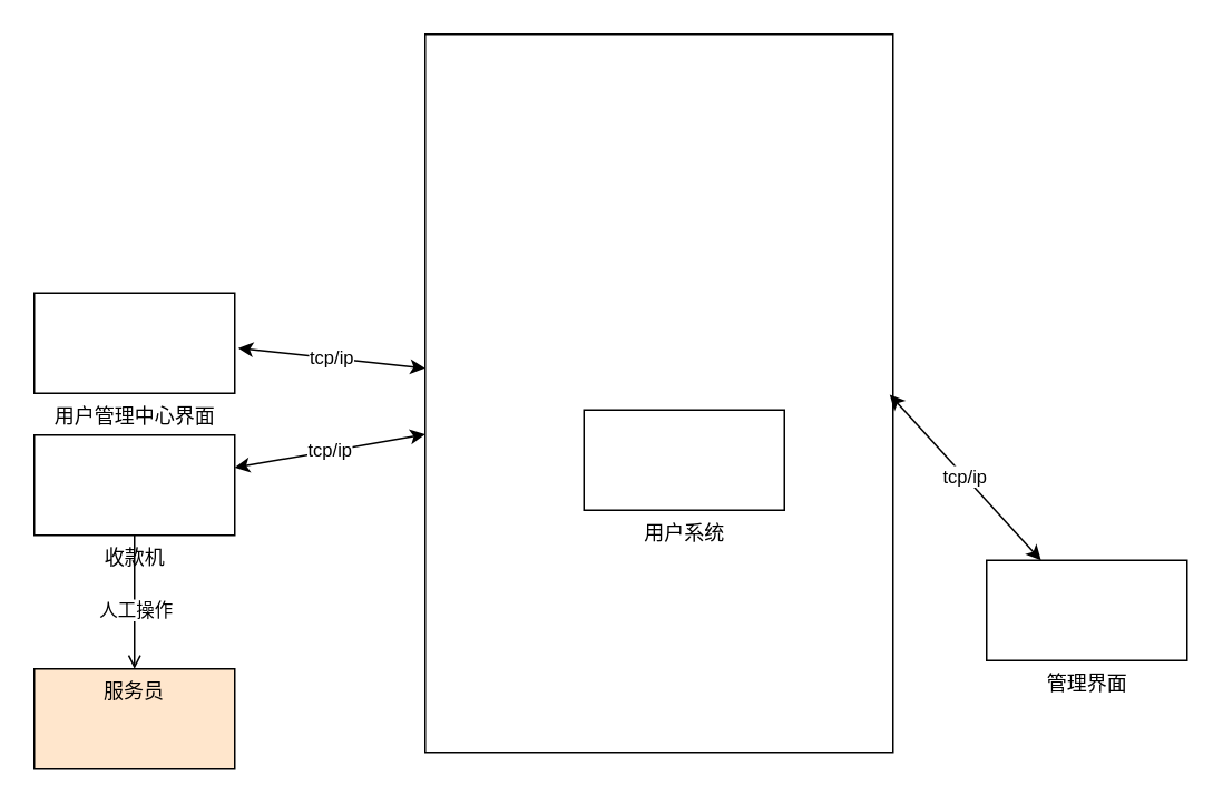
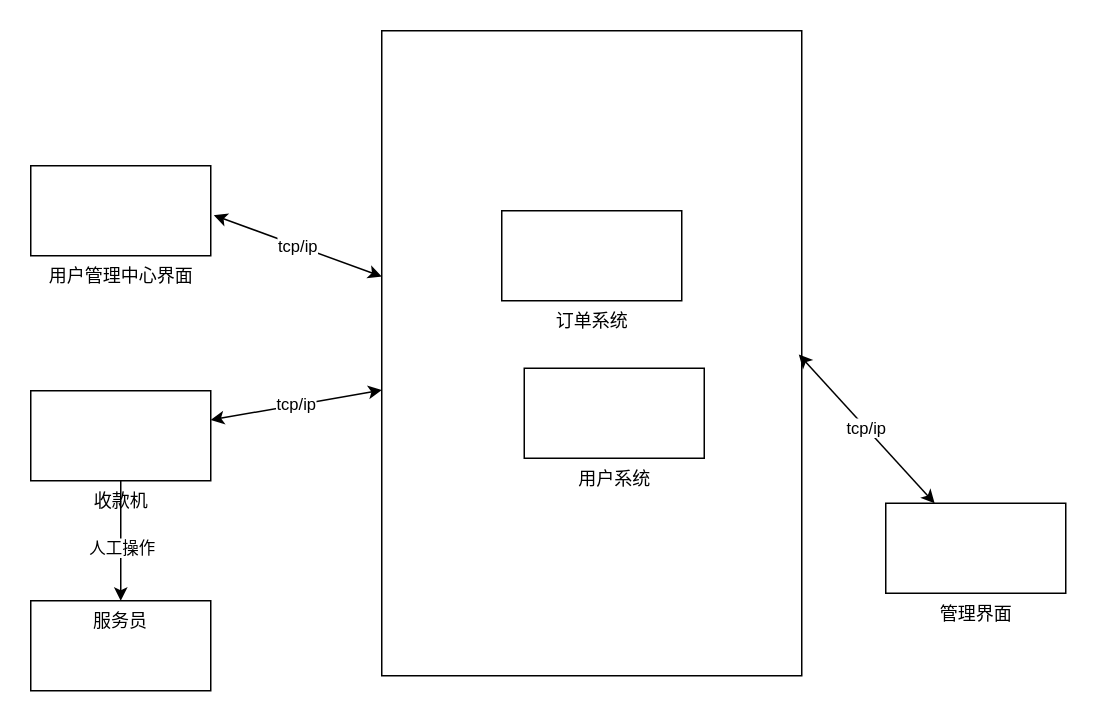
  <mxCell id="0" />
  <mxCell id="1" parent="0" />
- <mxCell id="2" value="" style="edgeStyle=orthogonalEdgeStyle;rounded=0;orthogonalLoop=1;jettySize=auto;html=1;endArrow=open;" edge="1" parent="1" source="4" target="11"><mxGeometry relative="1" as="geometry" /></mxCell>
+ <mxCell id="2" value="" style="edgeStyle=orthogonalEdgeStyle;rounded=0;orthogonalLoop=1;jettySize=auto;html=1;" edge="1" parent="1" source="4" target="11"><mxGeometry relative="1" as="geometry" /></mxCell>
  <mxCell id="3" value="人工操作" style="edgeLabel;html=1;align=center;verticalAlign=middle;resizable=0;points=[];" vertex="1" connectable="0" parent="2"><mxGeometry x="0.1" relative="1" as="geometry"><mxPoint as="offset" /></mxGeometry></mxCell>
  <mxCell id="4" value="收款机" style="verticalLabelPosition=bottom;verticalAlign=top;html=1;shape=mxgraph.basic.rect;fillColor2=none;strokeWidth=1;size=20;indent=5;" vertex="1" parent="1"><mxGeometry x="20" y="260" width="120" height="60" as="geometry" /></mxCell>
- <mxCell id="5" value="用户管理中心界面" style="verticalLabelPosition=bottom;verticalAlign=top;html=1;shape=mxgraph.basic.rect;fillColor2=none;strokeWidth=1;size=20;indent=5;" vertex="1" parent="1"><mxGeometry x="20" y="175" width="120" height="60" as="geometry" /></mxCell>
+ <mxCell id="5" value="用户管理中心界面" style="verticalLabelPosition=bottom;verticalAlign=top;html=1;shape=mxgraph.basic.rect;fillColor2=none;strokeWidth=1;size=20;indent=5;" vertex="1" parent="1"><mxGeometry x="20" y="110" width="120" height="60" as="geometry" /></mxCell>
+ <mxCell id="6" value="订单系统" style="verticalLabelPosition=bottom;verticalAlign=top;html=1;shape=mxgraph.basic.rect;fillColor2=none;strokeWidth=1;size=20;indent=5;" vertex="1" parent="1"><mxGeometry x="334" y="140" width="120" height="60" as="geometry" /></mxCell>
  <mxCell id="7" value="用户系统" style="verticalLabelPosition=bottom;verticalAlign=top;html=1;shape=mxgraph.basic.rect;fillColor2=none;strokeWidth=1;size=20;indent=5;" vertex="1" parent="1"><mxGeometry x="349" y="245" width="120" height="60" as="geometry" /></mxCell>
  <mxCell id="8" value="" style="verticalLabelPosition=bottom;verticalAlign=top;html=1;shape=mxgraph.basic.rect;fillColor2=none;strokeWidth=1;size=20;indent=5;fillColor=none;" vertex="1" parent="1"><mxGeometry x="254" y="20" width="280" height="430" as="geometry" /></mxCell>
  <mxCell id="9" value="tcp/ip" style="endArrow=classic;startArrow=classic;html=1;exitX=1.017;exitY=0.55;exitDx=0;exitDy=0;exitPerimeter=0;" edge="1" parent="1" source="5" target="8"><mxGeometry width="50" height="50" relative="1" as="geometry"><mxPoint x="160" y="180" as="sourcePoint" /><mxPoint x="210" y="130" as="targetPoint" /></mxGeometry></mxCell>
  <mxCell id="10" value="tcp/ip" style="endArrow=classic;startArrow=classic;html=1;" edge="1" parent="1" source="4" target="8"><mxGeometry width="50" height="50" relative="1" as="geometry"><mxPoint x="142.04" y="290" as="sourcePoint" /><mxPoint x="254" y="330.881" as="targetPoint" /></mxGeometry></mxCell>
- <mxCell id="11" value="服务员" style="whiteSpace=wrap;html=1;verticalAlign=top;strokeWidth=1;fillColor=#ffe6cc;" vertex="1" parent="1"><mxGeometry x="20" y="400" width="120" height="60" as="geometry" /></mxCell>
+ <mxCell id="11" value="服务员" style="whiteSpace=wrap;html=1;verticalAlign=top;strokeWidth=1;" vertex="1" parent="1"><mxGeometry x="20" y="400" width="120" height="60" as="geometry" /></mxCell>
  <mxCell id="12" value="管理界面" style="verticalLabelPosition=bottom;verticalAlign=top;html=1;shape=mxgraph.basic.rect;fillColor2=none;strokeWidth=1;size=20;indent=5;" vertex="1" parent="1"><mxGeometry x="590" y="335" width="120" height="60" as="geometry" /></mxCell>
  <mxCell id="13" value="tcp/ip" style="endArrow=classic;startArrow=classic;html=1;exitX=0.993;exitY=0.502;exitDx=0;exitDy=0;exitPerimeter=0;" edge="1" parent="1" source="8" target="12"><mxGeometry width="50" height="50" relative="1" as="geometry"><mxPoint x="460" y="209.56" as="sourcePoint" /><mxPoint x="571.96" y="250.441" as="targetPoint" /></mxGeometry></mxCell>
